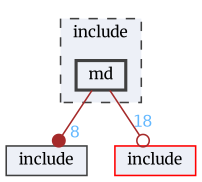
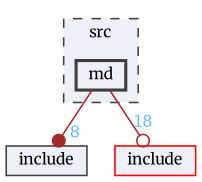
  digraph {
    compound=true
    fontname=Merriweather
    node [color=grey25 fillcolor="#edf0f7" fontname=Merriweather fontsize=10 shape=box style=filled]
    edge [color=brown fontcolor=steelblue1 fontname=Merriweather fontsize=10 labeldistance=1.5 labelfontname=Helvetica labelfontsize=10]
    n1 [height=0.2 label=md style="filled,bold" width=0.4]
    n2 [height=0.2 label=include width=0.4]
    n3 [color=red height=0.2 label=include width=0.4]
    subgraph cluster_1 {
      bgcolor="#edf0f7"
      fontsize=10
-     label=include
+     label=src
      pencolor=grey25
      style="filled,dashed"
      n1
    }
    n1 -> n2 [headlabel=8 arrowhead=dot]
    n1 -> n3 [headlabel=18 arrowhead=odot]
  }
